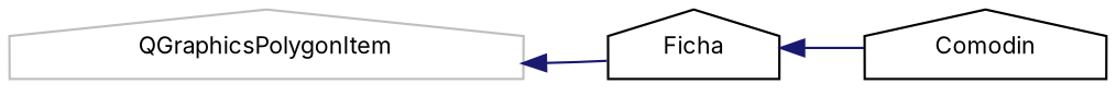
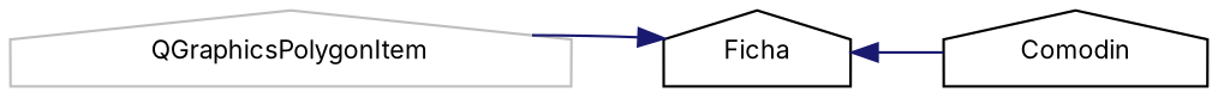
  digraph {
    fontname=Inter
    rankdir=LR
    node [color=black fillcolor=white fontname=Inter fontsize=10 shape=house style=filled]
    edge [color=midnightblue dir=back fontname=Inter fontsize=10 labelfontname=Helvetica labelfontsize=10 style=solid]
    n1 [color=grey75 height=0.2 label=QGraphicsPolygonItem width=0.4]
    n2 [height=0.2 label=Ficha width=0.4]
    n3 [height=0.2 label=Comodin width=0.4]
-   n1 -> n2
+   n2 -> n1
    n2 -> n3
  }
